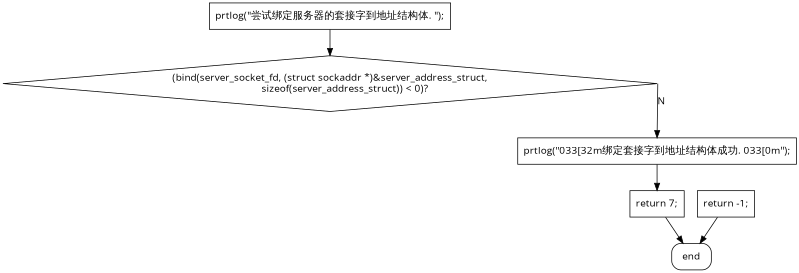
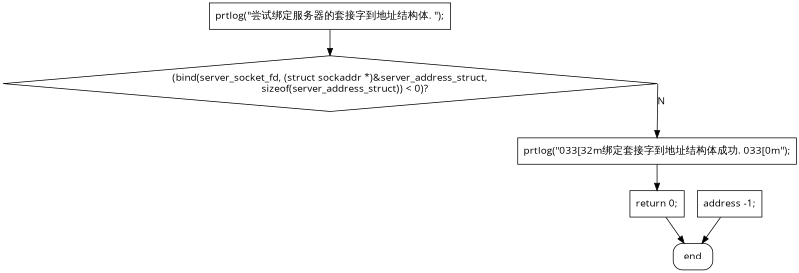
  digraph {
    fontname="Open Sans"
    splines=polyline
    node [fontname="Open Sans" shape=box]
    edge [fontname="Open Sans"]
    n1 [label=end style=rounded]
    n2 [label="prtlog(\"尝试绑定服务器的套接字到地址结构体. \");"]
    n3 [label="(bind(server_socket_fd, (struct sockaddr *)&server_address_struct,\n           sizeof(server_address_struct)) < 0)?" shape=diamond]
    n4 [label="prtlog(\"\033[32m绑定套接字到地址结构体成功. \033[0m\");"]
-   n5 [label="return 7;"]
-   n6 [label="return -1;"]
+   n5 [label="return 0;"]
+   n6 [label="address -1;"]
    subgraph sub_1 {
      rank=sink
      n1
    }
    n2 -> n3
    n3 -> n4 [headport=n tailport=e xlabel=N]
    n4 -> n5
    n5 -> n1
    n6 -> n1
  }
